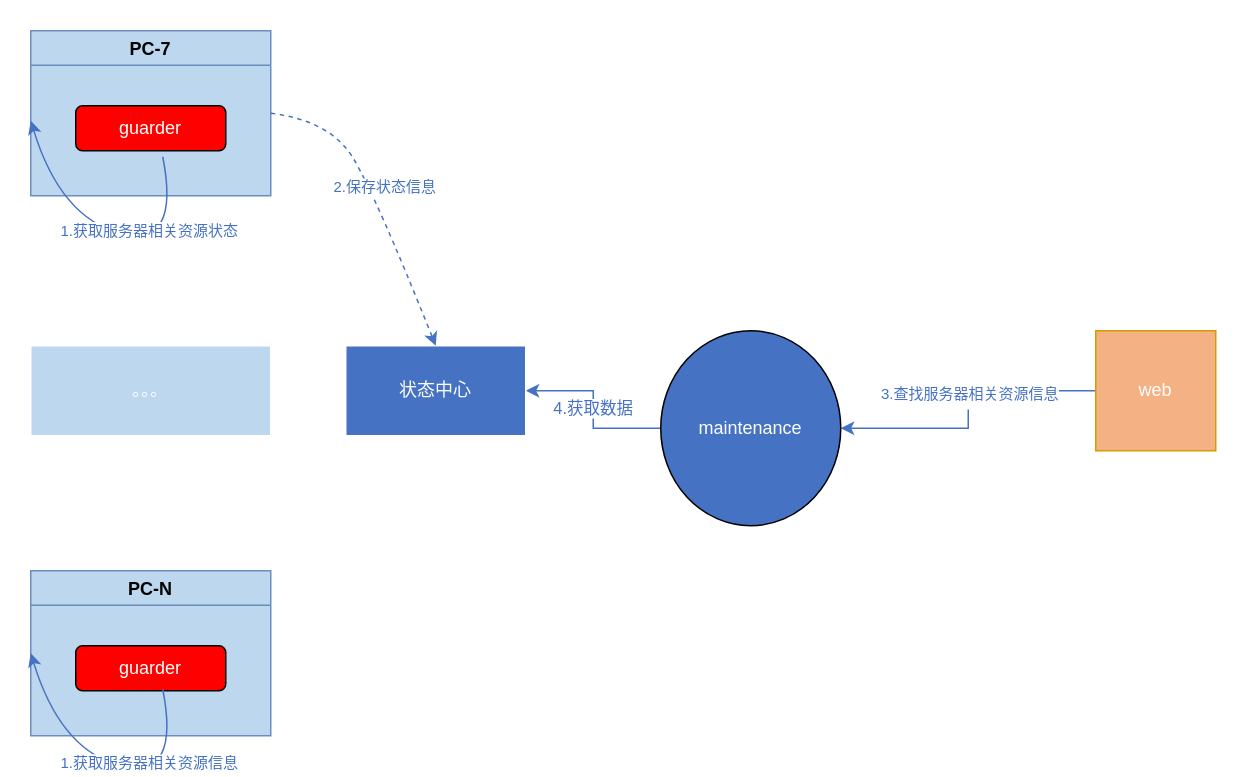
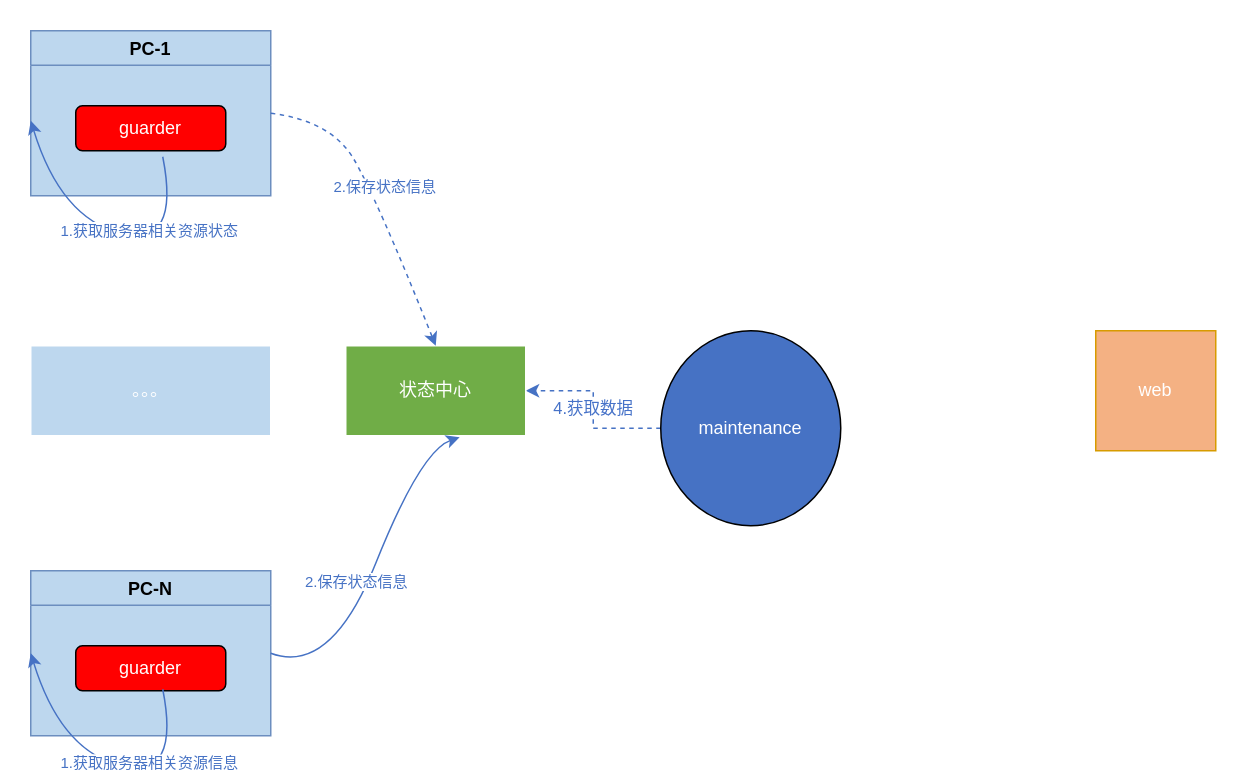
  <mxCell id="0" />
  <mxCell id="1" parent="0" />
- <mxCell id="2" value="" style="edgeStyle=orthogonalEdgeStyle;rounded=0;orthogonalLoop=1;jettySize=auto;html=1;strokeColor=#4672c4;" edge="1" parent="1" source="4" target="6"><mxGeometry relative="1" as="geometry" /></mxCell>
- <mxCell id="3" value="&lt;p style=&quot;line-height: 0; font-size: 10px;&quot;&gt;3.查找服务器相关资源信息&lt;/p&gt;" style="edgeLabel;html=1;align=center;verticalAlign=middle;resizable=0;points=[];fontColor=#4672c4;fontSize=10;spacing=1;" vertex="1" connectable="0" parent="2"><mxGeometry x="-0.16" y="1" relative="1" as="geometry"><mxPoint x="-3" as="offset" /></mxGeometry></mxCell>
  <mxCell id="4" value="&lt;font color=&quot;#ffffff&quot;&gt;web&lt;/font&gt;" style="whiteSpace=wrap;html=1;aspect=fixed;fillColor=#f4b183;strokeColor=#d79b00;rounded=0;" vertex="1" parent="1"><mxGeometry x="730" y="220" width="80" height="80" as="geometry" /></mxCell>
- <mxCell id="5" value="4.获取数据" style="edgeStyle=orthogonalEdgeStyle;rounded=0;orthogonalLoop=1;jettySize=auto;html=1;strokeColor=#4672c4;fontColor=#4672c8;" edge="1" parent="1" source="6" target="7"><mxGeometry relative="1" as="geometry" /></mxCell>
+ <mxCell id="5" value="4.获取数据" style="edgeStyle=orthogonalEdgeStyle;rounded=0;orthogonalLoop=1;jettySize=auto;html=1;strokeColor=#4672c4;fontColor=#4672c8;dashed=1;" edge="1" parent="1" source="6" target="7"><mxGeometry relative="1" as="geometry" /></mxCell>
  <mxCell id="6" value="&lt;font color=&quot;#ffffff&quot;&gt;maintenance&lt;/font&gt;" style="ellipse;whiteSpace=wrap;html=1;fillColor=#4672c4;" vertex="1" parent="1"><mxGeometry x="440" y="220" width="120" height="130" as="geometry" /></mxCell>
- <mxCell id="7" value="&lt;font color=&quot;#ffffff&quot;&gt;状态中心&lt;/font&gt;" style="rounded=0;whiteSpace=wrap;html=1;fillColor=#4672c4;strokeColor=#FFFFFF;" vertex="1" parent="1"><mxGeometry x="230" y="230" width="120" height="60" as="geometry" /></mxCell>
- <mxCell id="8" value="PC-7" style="swimlane;fillColor=#bdd7ee;strokeColor=#6C8EBF;swimlaneFillColor=#bdd7ee;gradientColor=none;" vertex="1" parent="1"><mxGeometry x="20" y="20" width="160" height="110" as="geometry"><mxRectangle x="80" y="850" width="60" height="23" as="alternateBounds" /></mxGeometry></mxCell>
+ <mxCell id="7" value="&lt;font color=&quot;#ffffff&quot;&gt;状态中心&lt;/font&gt;" style="rounded=0;whiteSpace=wrap;html=1;fillColor=#70ad47;strokeColor=#FFFFFF;" vertex="1" parent="1"><mxGeometry x="230" y="230" width="120" height="60" as="geometry" /></mxCell>
+ <mxCell id="8" value="PC-1" style="swimlane;fillColor=#bdd7ee;strokeColor=#6C8EBF;swimlaneFillColor=#bdd7ee;gradientColor=none;" vertex="1" parent="1"><mxGeometry x="20" y="20" width="160" height="110" as="geometry"><mxRectangle x="80" y="850" width="60" height="23" as="alternateBounds" /></mxGeometry></mxCell>
  <mxCell id="9" value="&lt;font color=&quot;#ffffff&quot;&gt;guarder&lt;/font&gt;" style="rounded=1;whiteSpace=wrap;html=1;fillColor=#ff0000;" vertex="1" parent="8"><mxGeometry x="30" y="50" width="100" height="30" as="geometry" /></mxCell>
  <mxCell id="10" value="PC-N" style="swimlane;fillColor=#bdd7ee;strokeColor=#6C8EBF;swimlaneFillColor=#bdd7ee;gradientColor=none;" vertex="1" parent="1"><mxGeometry x="20" y="380" width="160" height="110" as="geometry"><mxRectangle x="80" y="850" width="60" height="23" as="alternateBounds" /></mxGeometry></mxCell>
  <mxCell id="11" value="&lt;font color=&quot;#ffffff&quot;&gt;guarder&lt;/font&gt;" style="rounded=1;whiteSpace=wrap;html=1;fillColor=#ff0000;" vertex="1" parent="10"><mxGeometry x="30" y="50" width="100" height="30" as="geometry" /></mxCell>
  <mxCell id="12" value="qwqew" style="curved=1;endArrow=classic;html=1;rounded=0;fontColor=#FFFFFF;strokeColor=#4672c4;entryX=0;entryY=0.5;entryDx=0;entryDy=0;exitX=0.58;exitY=0.967;exitDx=0;exitDy=0;exitPerimeter=0;" edge="1" parent="10" source="11" target="10"><mxGeometry width="50" height="50" relative="1" as="geometry"><mxPoint x="90" y="90" as="sourcePoint" /><mxPoint x="100" y="90" as="targetPoint" /><Array as="points"><mxPoint x="100" y="140" /><mxPoint x="20" y="120" /></Array></mxGeometry></mxCell>
  <mxCell id="13" value="1.获取服务器相关资源信息" style="edgeLabel;html=1;align=center;verticalAlign=middle;resizable=0;points=[];fontSize=10;fontColor=#4672c4;" vertex="1" connectable="0" parent="12"><mxGeometry x="-0.194" y="-8" relative="1" as="geometry"><mxPoint y="1" as="offset" /></mxGeometry></mxCell>
  <mxCell id="14" value="。。。" style="rounded=0;whiteSpace=wrap;html=1;fontColor=#FFFFFF;strokeColor=#FFFFFF;fillColor=#bdd7ee;gradientColor=none;" vertex="1" parent="1"><mxGeometry x="20" y="230" width="160" height="60" as="geometry" /></mxCell>
+ <mxCell id="15" value="" style="curved=1;endArrow=classic;html=1;rounded=0;fontColor=#FFFFFF;strokeColor=#4672c4;entryX=0.633;entryY=1.017;entryDx=0;entryDy=0;entryPerimeter=0;exitX=1;exitY=0.5;exitDx=0;exitDy=0;" edge="1" parent="1" source="10" target="7"><mxGeometry width="50" height="50" relative="1" as="geometry"><mxPoint x="170" y="470" as="sourcePoint" /><mxPoint x="220" y="420" as="targetPoint" /><Array as="points"><mxPoint x="220" y="450" /><mxPoint x="280" y="300" /></Array></mxGeometry></mxCell>
+ <mxCell id="16" value="2.保存状态信息" style="edgeLabel;html=1;align=center;verticalAlign=middle;resizable=0;points=[];fontSize=10;fontColor=#4672c4;" vertex="1" connectable="0" parent="15"><mxGeometry x="-0.067" y="8" relative="1" as="geometry"><mxPoint as="offset" /></mxGeometry></mxCell>
  <mxCell id="17" value="qwqew" style="curved=1;endArrow=classic;html=1;rounded=0;fontColor=#FFFFFF;strokeColor=#4672c4;entryX=0;entryY=0.5;entryDx=0;entryDy=0;exitX=0.58;exitY=0.967;exitDx=0;exitDy=0;exitPerimeter=0;" edge="1" parent="1"><mxGeometry width="50" height="50" relative="1" as="geometry"><mxPoint x="108" y="104.01" as="sourcePoint" /><mxPoint x="20" y="80" as="targetPoint" /><Array as="points"><mxPoint x="120" y="165" /><mxPoint x="40" y="145" /></Array></mxGeometry></mxCell>
  <mxCell id="18" value="1.获取服务器相关资源状态" style="edgeLabel;html=1;align=center;verticalAlign=middle;resizable=0;points=[];fontSize=10;fontColor=#4672c4;" vertex="1" connectable="0" parent="17"><mxGeometry x="-0.194" y="-8" relative="1" as="geometry"><mxPoint y="1" as="offset" /></mxGeometry></mxCell>
  <mxCell id="19" value="" style="curved=1;endArrow=classic;html=1;rounded=0;fontColor=#FFFFFF;strokeColor=#4672c4;entryX=0.5;entryY=0;entryDx=0;entryDy=0;exitX=1;exitY=0.5;exitDx=0;exitDy=0;dashed=1;" edge="1" parent="1" source="8" target="7"><mxGeometry width="50" height="50" relative="1" as="geometry"><mxPoint x="190" y="445" as="sourcePoint" /><mxPoint x="335.96" y="321.02" as="targetPoint" /><Array as="points"><mxPoint x="220" y="80" /><mxPoint x="250" y="130" /></Array></mxGeometry></mxCell>
  <mxCell id="20" value="2.保存状态信息" style="edgeLabel;html=1;align=center;verticalAlign=middle;resizable=0;points=[];fontSize=10;fontColor=#4672c4;" vertex="1" connectable="0" parent="19"><mxGeometry x="-0.067" y="8" relative="1" as="geometry"><mxPoint as="offset" /></mxGeometry></mxCell>
